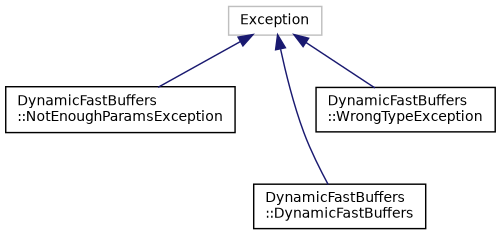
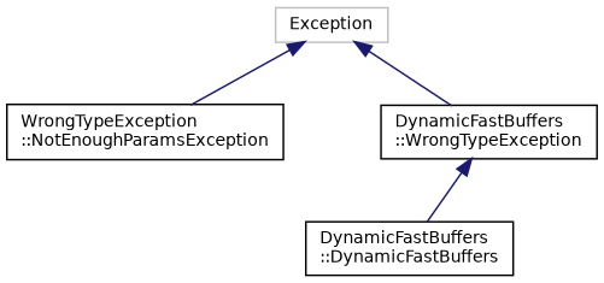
  digraph {
    rankdir=TB
    node [color=black fillcolor=white fontname=Helvetica fontsize=10 shape=record style=filled]
    edge [color=midnightblue dir=back fontname=Helvetica fontsize=10 labelfontname=Helvetica labelfontsize=10 style=solid]
    n1 [color=grey75 height=0.2 label=Exception width=0.4]
-   n2 [height=0.2 label="DynamicFastBuffers\l::NotEnoughParamsException" width=0.4]
+   n2 [height=0.2 label="WrongTypeException\l::NotEnoughParamsException" width=0.4]
    n3 [height=0.2 label="DynamicFastBuffers\l::DynamicFastBuffers" width=0.4]
    n4 [height=0.2 label="DynamicFastBuffers\l::WrongTypeException" width=0.4]
    n1 -> n2
-   n1 -> n3
+   n4 -> n3
    n1 -> n4
  }
